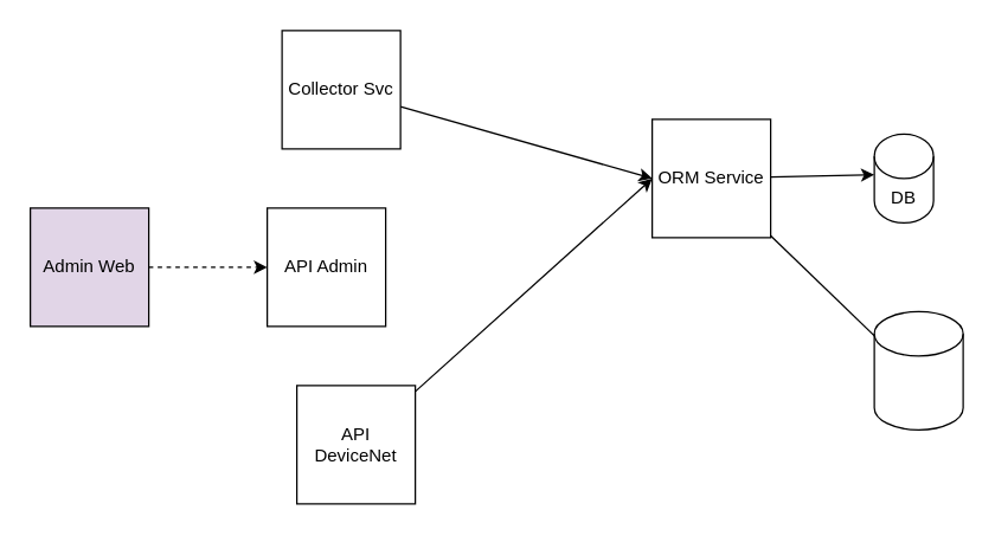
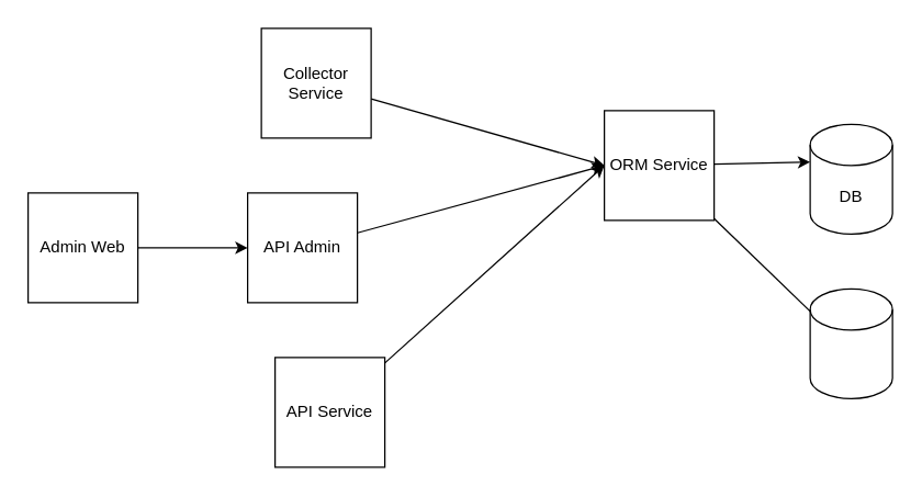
  <mxCell id="0" />
  <mxCell id="1" parent="0" />
  <mxCell id="2" style="edgeStyle=none;html=1;entryX=0;entryY=0;entryDx=0;entryDy=27.5;entryPerimeter=0;" edge="1" parent="1" source="4" target="5"><mxGeometry relative="1" as="geometry" /></mxCell>
  <mxCell id="3" style="edgeStyle=none;html=1;entryX=0.167;entryY=0.325;entryDx=0;entryDy=0;entryPerimeter=0;" edge="1" parent="1" source="4" target="12"><mxGeometry relative="1" as="geometry" /></mxCell>
  <mxCell id="4" value="ORM Service" style="whiteSpace=wrap;html=1;aspect=fixed;" vertex="1" parent="1"><mxGeometry x="440" y="80" width="80" height="80" as="geometry" /></mxCell>
- <mxCell id="5" value="DB" style="shape=cylinder3;whiteSpace=wrap;html=1;boundedLbl=1;backgroundOutline=1;size=15;" vertex="1" parent="1"><mxGeometry x="590" y="90" width="40" height="60" as="geometry" /></mxCell>
+ <mxCell id="5" value="DB" style="shape=cylinder3;whiteSpace=wrap;html=1;boundedLbl=1;backgroundOutline=1;size=15;" vertex="1" parent="1"><mxGeometry x="590" y="90" width="60" height="80" as="geometry" /></mxCell>
  <mxCell id="6" style="edgeStyle=none;html=1;entryX=0;entryY=0.5;entryDx=0;entryDy=0;" edge="1" parent="1" source="7" target="4"><mxGeometry relative="1" as="geometry" /></mxCell>
- <mxCell id="7" value="Collector Svc" style="whiteSpace=wrap;html=1;aspect=fixed;" vertex="1" parent="1"><mxGeometry x="190" y="20" width="80" height="80" as="geometry" /></mxCell>
+ <mxCell id="7" value="Collector Service" style="whiteSpace=wrap;html=1;aspect=fixed;" vertex="1" parent="1"><mxGeometry x="190" y="20" width="80" height="80" as="geometry" /></mxCell>
+ <mxCell id="8" style="edgeStyle=none;html=1;entryX=0;entryY=0.5;entryDx=0;entryDy=0;" edge="1" parent="1" source="9" target="4"><mxGeometry relative="1" as="geometry" /></mxCell>
  <mxCell id="9" value="API Admin" style="whiteSpace=wrap;html=1;aspect=fixed;" vertex="1" parent="1"><mxGeometry x="180" y="140" width="80" height="80" as="geometry" /></mxCell>
  <mxCell id="10" style="edgeStyle=none;html=1;entryX=0;entryY=0.5;entryDx=0;entryDy=0;" edge="1" parent="1" source="11" target="4"><mxGeometry relative="1" as="geometry" /></mxCell>
- <mxCell id="11" value="API DeviceNet" style="whiteSpace=wrap;html=1;aspect=fixed;" vertex="1" parent="1"><mxGeometry x="200" y="260" width="80" height="80" as="geometry" /></mxCell>
+ <mxCell id="11" value="API Service" style="whiteSpace=wrap;html=1;aspect=fixed;" vertex="1" parent="1"><mxGeometry x="200" y="260" width="80" height="80" as="geometry" /></mxCell>
  <mxCell id="12" value="" style="shape=cylinder3;whiteSpace=wrap;html=1;boundedLbl=1;backgroundOutline=1;size=15;" vertex="1" parent="1"><mxGeometry x="590" y="210" width="60" height="80" as="geometry" /></mxCell>
- <mxCell id="13" style="edgeStyle=none;html=1;entryX=0;entryY=0.5;entryDx=0;entryDy=0;dashed=1;" edge="1" parent="1" source="14" target="9"><mxGeometry relative="1" as="geometry" /></mxCell>
- <mxCell id="14" value="Admin Web" style="whiteSpace=wrap;html=1;aspect=fixed;fillColor=#e1d5e7;" vertex="1" parent="1"><mxGeometry x="20" y="140" width="80" height="80" as="geometry" /></mxCell>
+ <mxCell id="13" style="edgeStyle=none;html=1;entryX=0;entryY=0.5;entryDx=0;entryDy=0;" edge="1" parent="1" source="14" target="9"><mxGeometry relative="1" as="geometry" /></mxCell>
+ <mxCell id="14" value="Admin Web" style="whiteSpace=wrap;html=1;aspect=fixed;" vertex="1" parent="1"><mxGeometry x="20" y="140" width="80" height="80" as="geometry" /></mxCell>
